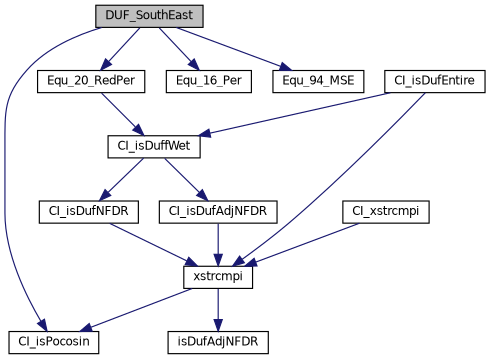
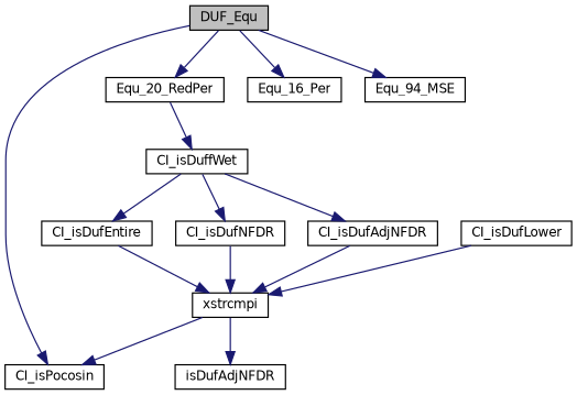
  digraph {
    rankdir=TB
    node [color=black fillcolor=white fontname=Helvetica fontsize=10 shape=record style=filled]
    edge [color=midnightblue fontname=Helvetica fontsize=10 labelfontname=Helvetica labelfontsize=10 style=solid]
-   n1 [fillcolor=grey75 fontcolor=black height=0.2 label=DUF_SouthEast width=0.4]
+   n1 [fillcolor=grey75 fontcolor=black height=0.2 label=DUF_Equ width=0.4]
    n2 [height=0.2 label=CI_isPocosin width=0.4]
    n3 [height=0.2 label=Equ_20_RedPer width=0.4]
    n4 [height=0.2 label=Equ_16_Per width=0.4]
    n5 [height=0.2 label=Equ_94_MSE width=0.4]
    n6 [height=0.2 label=CI_isDuffWet width=0.4]
    n7 [height=0.2 label=xstrcmpi width=0.4]
    n8 [height=0.2 label=isDufAdjNFDR width=0.4]
    n9 [height=0.2 label=CI_isDufEntire width=0.4]
    n10 [height=0.2 label=CI_isDufNFDR width=0.4]
    n11 [height=0.2 label=CI_isDufAdjNFDR width=0.4]
-   n12 [height=0.2 label=CI_xstrcmpi width=0.4]
+   n12 [height=0.2 label=CI_isDufLower width=0.4]
    n1 -> n2
    n1 -> n3
    n1 -> n4
    n1 -> n5
    n3 -> n6
-   n9 -> n6
+   n6 -> n9
    n6 -> n10
    n6 -> n11
    n7 -> n2
    n7 -> n8
    n9 -> n7
    n10 -> n7
    n11 -> n7
    n12 -> n7
  }
